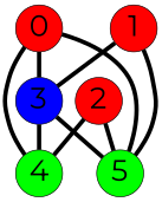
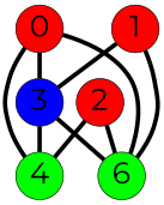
  graph {
    splines=true
    fontname=Montserrat
    node [color=black fillcolor=red fixedsize=true fontname=Montserrat fontsize=42 penwidth=1 shape=circle style=filled]
    edge [color=black penwidth=6 style=bold fontname=Montserrat]
    0 [height=0.91667 width=0.91667]
    3 [fillcolor=blue height=0.91667 width=0.91667]
    4 [fillcolor=green height=0.91667 width=0.91667]
-   5 [fillcolor=green height=0.91667 width=0.91667]
+   5 [fillcolor=green height=0.91667 label=6 width=0.91667]
    1 [height=0.91667 width=0.91667]
    2 [height=0.91667 width=0.91667]
    0 -- 3
    0 -- 4
    0 -- 5
    3 -- 4
    3 -- 5
    1 -- 3
    1 -- 5
    2 -- 4
    2 -- 5
  }
